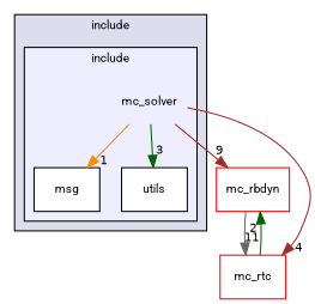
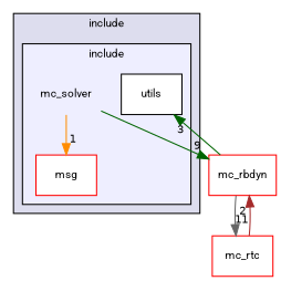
  digraph {
    compound=true
    fontname=Roboto
    node [fontname=Roboto fontsize=10 shape=box color=black fillcolor=white style=filled]
    edge [labeldistance=1.5 labelfontname=Helvetica labelfontsize=10 color=darkgreen fontname=Roboto]
    n1 [label=mc_solver shape=plaintext color="" fillcolor="" style=""]
-   n2 [label=msg]
+   n2 [color=red label=msg]
    n3 [label=utils]
    n4 [color=red label=mc_rbdyn]
    n5 [color=red label=mc_rtc]
    subgraph cluster_1 {
      bgcolor="#ddddee"
      fontsize=10
      label=include
      pencolor=black
      subgraph cluster_2 {
        bgcolor="#eeeeff"
        fontsize=10
        pencolor=black
        n1
        n2
        n3
      }
    }
    n1 -> n2 [headlabel=1 color=darkorange]
-   n1 -> n3 [headlabel=3]
-   n1 -> n4 [headlabel=9 color=brown]
-   n1 -> n5 [headlabel=4 color=brown]
+   n4 -> n3 [headlabel=3]
+   n1 -> n4 [headlabel=9]
    n4 -> n5 [headlabel=11 color=gray40]
-   n5 -> n4 [headlabel=2]
+   n5 -> n4 [headlabel=2 color=brown]
  }
